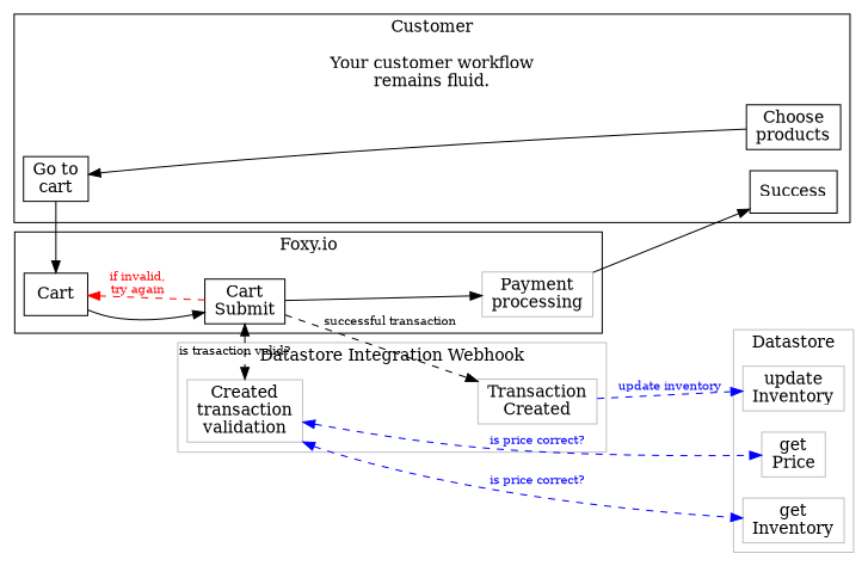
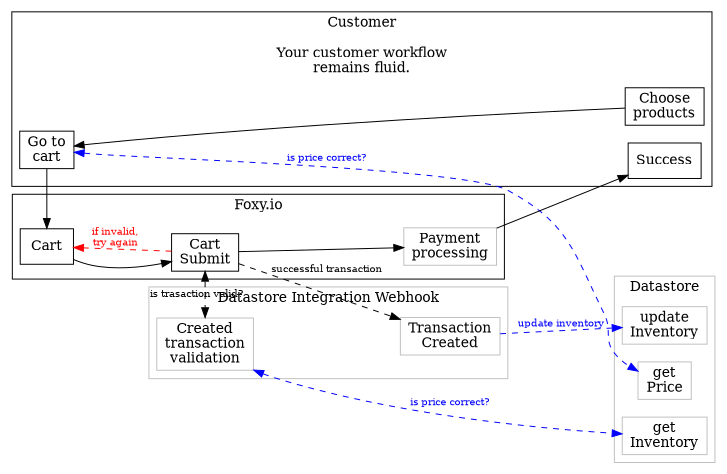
  digraph {
    newrank=true
    rankdir=LR
    node [shape=box color=gray]
    edge [style=dashed]
    n1 [label="Go to\ncart" color=""]
    n2 [label=Cart color=""]
    n3 [label="Cart\nSubmit" color=""]
    n4 [label="Created\ntransaction\nvalidation"]
    n5 [label="Payment\nprocessing"]
    n6 [label="Transaction\nCreated"]
    n7 [label="Choose\nproducts" color=""]
    n8 [label="get\nInventory"]
    n9 [label="get\nPrice"]
    n10 [label="update\nInventory"]
    n11 [label=Success color=""]
    subgraph sub_1 {
      rank=same
      n1
      n2
    }
    subgraph sub_2 {
      rank=same
      n3
      n4
    }
    subgraph sub_3 {
      rank=same
      n5
      n6
    }
    subgraph sub_4 {
      rank=same
      n7
      n8
      n9
      n10
    }
    subgraph cluster_5 {
      label="Customer\n\nYour customer workflow\nremains fluid."
      n1
      n7
      n11
    }
    subgraph cluster_6 {
      label="Foxy.io"
      n2
      n3
      n5
    }
    subgraph cluster_7 {
      color=gray
      label="Datastore Integration Webhook"
      n4
      n6
    }
    subgraph cluster_8 {
      color=gray
      label=Datastore
      n8
      n9
      n10
    }
    n1 -> n2 [style=""]
    n1 -> n11 [style=invis]
    n2 -> n3 [style=""]
    n3 -> n2 [color=red fontcolor=red fontsize="10px" label="if invalid,\ntry again"]
    n3 -> n4 [dir=both fontsize="10px" label="is trasaction valid?"]
    n3 -> n5 [style=""]
    n3 -> n6 [fontsize="10px" label="successful transaction"]
    n4 -> n6 [style=invis]
    n4 -> n8 [color=blue dir=both fontcolor=blue fontsize="10px" label="is price correct?"]
-   n4 -> n9 [color=blue dir=both fontcolor=blue fontsize="10px" label="is price correct?"]
+   n1 -> n9 [color=blue dir=both fontcolor=blue fontsize="10px" label="is price correct?"]
    n5 -> n11 [style=""]
    n6 -> n10 [color=blue fontcolor=blue fontsize="10px" label="update inventory"]
    n7 -> n1 [style=""]
  }
